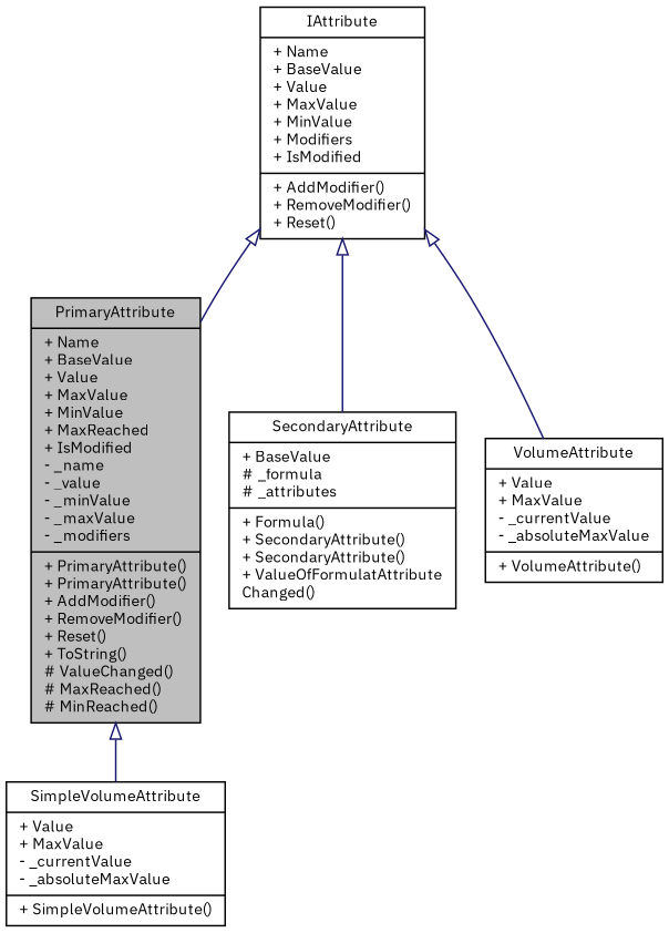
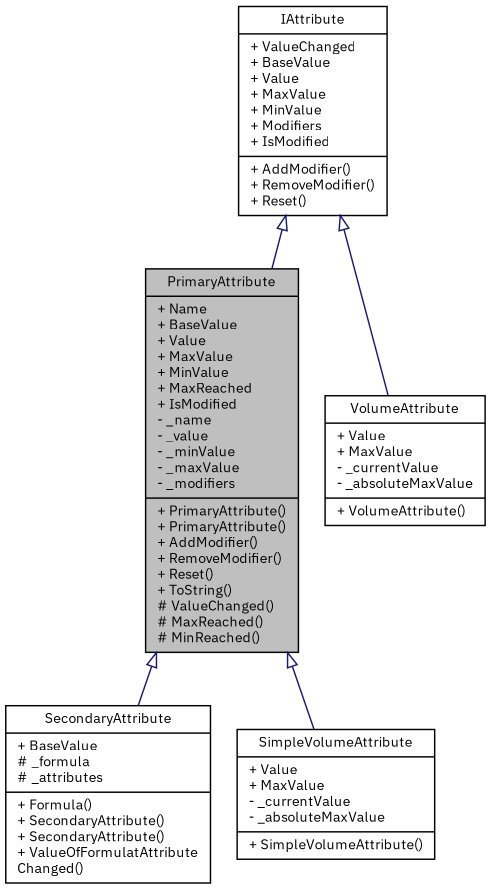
  digraph {
    fontname="IBM Plex Sans"
    node [color=black fillcolor=white fontname="IBM Plex Sans" fontsize=10 shape=record style=filled]
    edge [arrowtail=onormal color=midnightblue dir=back fontname="IBM Plex Sans" fontsize=10 labelfontname=Helvetica labelfontsize=10 style=solid]
    n1 [fillcolor=grey75 fontcolor=black height=0.2 label="{PrimaryAttribute\n|+ Name\l+ BaseValue\l+ Value\l+ MaxValue\l+ MinValue\l+ MaxReached\l+ IsModified\l- _name\l- _value\l- _minValue\l- _maxValue\l- _modifiers\l|+ PrimaryAttribute()\l+ PrimaryAttribute()\l+ AddModifier()\l+ RemoveModifier()\l+ Reset()\l+ ToString()\l# ValueChanged()\l# MaxReached()\l# MinReached()\l}" width=0.4]
    n2 [height=0.2 label="{SecondaryAttribute\n|+ BaseValue\l# _formula\l# _attributes\l|+ Formula()\l+ SecondaryAttribute()\l+ SecondaryAttribute()\l+ ValueOfFormulatAttribute\lChanged()\l}" width=0.4]
    n3 [height=0.2 label="{SimpleVolumeAttribute\n|+ Value\l+ MaxValue\l- _currentValue\l- _absoluteMaxValue\l|+ SimpleVolumeAttribute()\l}" width=0.4]
-   n4 [height=0.2 label="{IAttribute\n|+ Name\l+ BaseValue\l+ Value\l+ MaxValue\l+ MinValue\l+ Modifiers\l+ IsModified\l|+ AddModifier()\l+ RemoveModifier()\l+ Reset()\l}" width=0.4]
+   n4 [height=0.2 label="{IAttribute\n|+ ValueChanged\l+ BaseValue\l+ Value\l+ MaxValue\l+ MinValue\l+ Modifiers\l+ IsModified\l|+ AddModifier()\l+ RemoveModifier()\l+ Reset()\l}" width=0.4]
    n5 [height=0.2 label="{VolumeAttribute\n|+ Value\l+ MaxValue\l- _currentValue\l- _absoluteMaxValue\l|+ VolumeAttribute()\l}" width=0.4]
-   n4 -> n2
+   n1 -> n2
    n1 -> n3
    n4 -> n1
    n4 -> n5
  }
